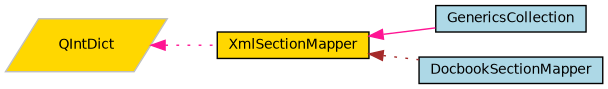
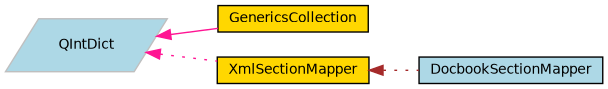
  digraph {
    rankdir=LR
    node [color=black fillcolor=lightblue fontname=Helvetica fontsize=10 shape=box style=filled]
    edge [color=deeppink dir=back fontname=Helvetica fontsize=10 labelfontname=Helvetica labelfontsize=10 style=dotted]
-   n1 [color=grey75 fillcolor=gold height=0.2 label=QIntDict shape=parallelogram width=0.4]
-   n2 [height=0.2 label=GenericsCollection width=0.4]
+   n1 [color=grey75 height=0.2 label=QIntDict shape=parallelogram width=0.4]
+   n2 [fillcolor=gold height=0.2 label=GenericsCollection width=0.4]
    n3 [fillcolor=gold height=0.2 label=XmlSectionMapper width=0.4]
    n4 [height=0.2 label=DocbookSectionMapper width=0.4]
-   n3 -> n2 [style=solid]
+   n1 -> n2 [style=solid]
    n1 -> n3
    n3 -> n4 [color=brown]
  }
